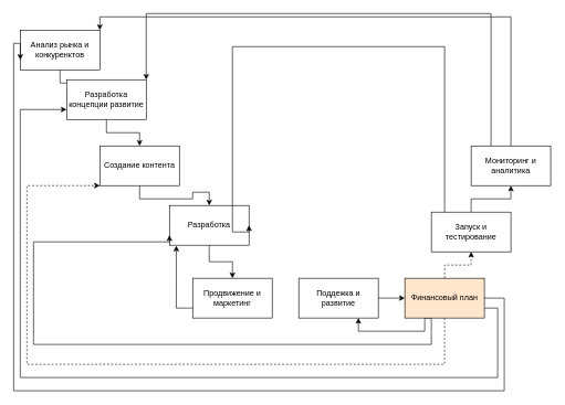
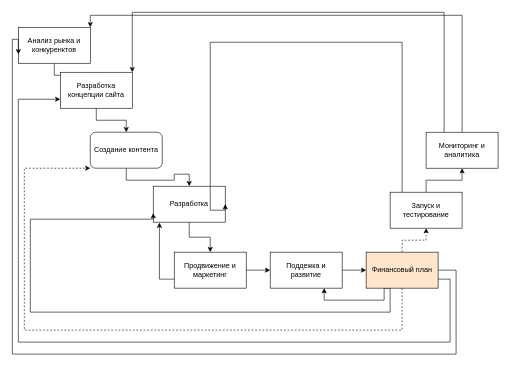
  <mxCell id="0" />
  <mxCell id="1" parent="0" />
  <mxCell id="2" style="edgeStyle=orthogonalEdgeStyle;rounded=0;orthogonalLoop=1;jettySize=auto;html=1;exitX=0.5;exitY=1;exitDx=0;exitDy=0;entryX=0.5;entryY=0;entryDx=0;entryDy=0;" edge="1" parent="1" source="3" target="5"><mxGeometry relative="1" as="geometry" /></mxCell>
  <mxCell id="3" value="Анализ рынка и конкуренктов" style="rounded=0;whiteSpace=wrap;html=1;" parent="1" vertex="1"><mxGeometry x="30" y="45" width="120" height="60" as="geometry" /></mxCell>
  <mxCell id="4" style="edgeStyle=orthogonalEdgeStyle;rounded=0;orthogonalLoop=1;jettySize=auto;html=1;exitX=0.5;exitY=1;exitDx=0;exitDy=0;entryX=0.5;entryY=0;entryDx=0;entryDy=0;" edge="1" parent="1" source="5" target="7"><mxGeometry relative="1" as="geometry" /></mxCell>
- <mxCell id="5" value="Разработка концепции развитие" style="rounded=0;whiteSpace=wrap;html=1;" parent="1" vertex="1"><mxGeometry x="100" y="120" width="120" height="60" as="geometry" /></mxCell>
+ <mxCell id="5" value="Разработка концепции сайта" style="rounded=0;whiteSpace=wrap;html=1;" parent="1" vertex="1"><mxGeometry x="100" y="120" width="120" height="60" as="geometry" /></mxCell>
  <mxCell id="6" style="edgeStyle=orthogonalEdgeStyle;rounded=0;orthogonalLoop=1;jettySize=auto;html=1;exitX=0.5;exitY=1;exitDx=0;exitDy=0;entryX=0.5;entryY=0;entryDx=0;entryDy=0;" edge="1" parent="1" source="7" target="9"><mxGeometry relative="1" as="geometry" /></mxCell>
- <mxCell id="7" value="Создание контента" style="rounded=0;whiteSpace=wrap;html=1;" parent="1" vertex="1"><mxGeometry x="150" y="220" width="120" height="60" as="geometry" /></mxCell>
+ <mxCell id="7" value="Создание контента" style="whiteSpace=wrap;html=1;rounded=1;" parent="1" vertex="1"><mxGeometry x="150" y="220" width="120" height="60" as="geometry" /></mxCell>
  <mxCell id="8" style="edgeStyle=orthogonalEdgeStyle;rounded=0;orthogonalLoop=1;jettySize=auto;html=1;exitX=0.5;exitY=1;exitDx=0;exitDy=0;entryX=0.5;entryY=0;entryDx=0;entryDy=0;" edge="1" parent="1" source="9" target="11"><mxGeometry relative="1" as="geometry" /></mxCell>
  <mxCell id="9" value="Разработка" style="rounded=0;whiteSpace=wrap;html=1;" parent="1" vertex="1"><mxGeometry x="255" y="310" width="120" height="60" as="geometry" /></mxCell>
+ <mxCell id="10" style="edgeStyle=orthogonalEdgeStyle;rounded=0;orthogonalLoop=1;jettySize=auto;html=1;exitX=1;exitY=0.5;exitDx=0;exitDy=0;entryX=0;entryY=0.5;entryDx=0;entryDy=0;" edge="1" parent="1" source="11" target="13"><mxGeometry relative="1" as="geometry" /></mxCell>
  <mxCell id="11" value="Продвижение и маркетинг" style="rounded=0;whiteSpace=wrap;html=1;" parent="1" vertex="1"><mxGeometry y="420" width="120" height="60" as="geometry" x="290" /></mxCell>
  <mxCell id="12" style="edgeStyle=orthogonalEdgeStyle;rounded=0;orthogonalLoop=1;jettySize=auto;html=1;exitX=1;exitY=0.5;exitDx=0;exitDy=0;entryX=0;entryY=0.5;entryDx=0;entryDy=0;" edge="1" parent="1" source="13" target="20"><mxGeometry relative="1" as="geometry" /></mxCell>
  <mxCell id="13" value="Поддежка и развитие" style="rounded=0;whiteSpace=wrap;html=1;" vertex="1" parent="1"><mxGeometry x="450" y="420" width="120" height="60" as="geometry" /></mxCell>
  <mxCell id="14" style="edgeStyle=orthogonalEdgeStyle;rounded=0;orthogonalLoop=1;jettySize=auto;html=1;exitX=0.5;exitY=0;exitDx=0;exitDy=0;entryX=0.5;entryY=1;entryDx=0;entryDy=0;dashed=1;" edge="1" parent="1" source="20" target="23"><mxGeometry relative="1" as="geometry" /></mxCell>
  <mxCell id="15" style="edgeStyle=orthogonalEdgeStyle;rounded=0;orthogonalLoop=1;jettySize=auto;html=1;exitX=1;exitY=0.75;exitDx=0;exitDy=0;entryX=0;entryY=0.75;entryDx=0;entryDy=0;" edge="1" parent="1" source="20" target="5"><mxGeometry relative="1" as="geometry"><Array as="points"><mxPoint x="750" y="465" /><mxPoint x="750" y="570" /><mxPoint x="30" y="570" /><mxPoint x="30" y="165" /></Array></mxGeometry></mxCell>
  <mxCell id="16" style="edgeStyle=orthogonalEdgeStyle;rounded=0;orthogonalLoop=1;jettySize=auto;html=1;exitX=1;exitY=0.5;exitDx=0;exitDy=0;entryX=0;entryY=0.75;entryDx=0;entryDy=0;" edge="1" parent="1" source="20" target="3"><mxGeometry relative="1" as="geometry"><Array as="points"><mxPoint x="760" y="450" /><mxPoint x="760" y="590" /><mxPoint x="20" y="590" /><mxPoint x="20" y="65" /></Array></mxGeometry></mxCell>
  <mxCell id="17" style="edgeStyle=orthogonalEdgeStyle;rounded=0;orthogonalLoop=1;jettySize=auto;html=1;exitX=0.25;exitY=1;exitDx=0;exitDy=0;entryX=0.75;entryY=1;entryDx=0;entryDy=0;" edge="1" parent="1" source="20" target="13"><mxGeometry relative="1" as="geometry" /></mxCell>
  <mxCell id="18" style="edgeStyle=orthogonalEdgeStyle;rounded=0;orthogonalLoop=1;jettySize=auto;html=1;exitX=0.5;exitY=1;exitDx=0;exitDy=0;entryX=0;entryY=1;entryDx=0;entryDy=0;dashed=1;" edge="1" parent="1" source="20" target="7"><mxGeometry relative="1" as="geometry"><Array as="points"><mxPoint x="670" y="550" /><mxPoint x="40" y="550" /><mxPoint x="40" y="280" /></Array></mxGeometry></mxCell>
  <mxCell id="19" style="edgeStyle=orthogonalEdgeStyle;rounded=0;orthogonalLoop=1;jettySize=auto;html=1;exitX=0.25;exitY=1;exitDx=0;exitDy=0;entryX=0;entryY=0.75;entryDx=0;entryDy=0;" edge="1" parent="1" source="20" target="9"><mxGeometry relative="1" as="geometry"><Array as="points"><mxPoint x="650" y="480" /><mxPoint x="650" y="520" /><mxPoint x="50" y="520" /><mxPoint x="50" y="365" /></Array></mxGeometry></mxCell>
  <mxCell id="20" value="Финансовый план" style="rounded=0;whiteSpace=wrap;html=1;fillColor=#ffe6cc;" vertex="1" parent="1"><mxGeometry x="610" y="420" width="120" height="60" as="geometry" /></mxCell>
  <mxCell id="21" style="edgeStyle=orthogonalEdgeStyle;rounded=0;orthogonalLoop=1;jettySize=auto;html=1;exitX=0.5;exitY=0;exitDx=0;exitDy=0;entryX=0.5;entryY=1;entryDx=0;entryDy=0;" edge="1" parent="1" source="23" target="26"><mxGeometry relative="1" as="geometry" /></mxCell>
  <mxCell id="22" style="edgeStyle=orthogonalEdgeStyle;rounded=0;orthogonalLoop=1;jettySize=auto;html=1;exitX=0;exitY=0.5;exitDx=0;exitDy=0;entryX=1;entryY=0.5;entryDx=0;entryDy=0;" edge="1" parent="1" target="9"><mxGeometry relative="1" as="geometry"><mxPoint x="670" y="350" as="sourcePoint" /><mxPoint x="340" y="350" as="targetPoint" /><Array as="points"><mxPoint x="670" y="70" /><mxPoint x="350" y="70" /><mxPoint x="350" y="350" /></Array></mxGeometry></mxCell>
  <mxCell id="23" value="Запуск и тестирование" style="rounded=0;whiteSpace=wrap;html=1;" vertex="1" parent="1"><mxGeometry x="650" y="320" width="120" height="60" as="geometry" /></mxCell>
  <mxCell id="24" style="edgeStyle=orthogonalEdgeStyle;rounded=0;orthogonalLoop=1;jettySize=auto;html=1;exitX=0.5;exitY=0;exitDx=0;exitDy=0;entryX=1;entryY=0;entryDx=0;entryDy=0;" edge="1" parent="1" source="26" target="3"><mxGeometry relative="1" as="geometry" /></mxCell>
  <mxCell id="25" style="edgeStyle=orthogonalEdgeStyle;rounded=0;orthogonalLoop=1;jettySize=auto;html=1;exitX=0.25;exitY=0;exitDx=0;exitDy=0;entryX=1;entryY=0;entryDx=0;entryDy=0;" edge="1" parent="1" source="26" target="5"><mxGeometry relative="1" as="geometry"><Array as="points"><mxPoint x="740" y="20" /><mxPoint x="220" y="20" /></Array></mxGeometry></mxCell>
  <mxCell id="26" value="Мониторинг и аналитика" style="rounded=0;whiteSpace=wrap;html=1;" vertex="1" parent="1"><mxGeometry x="710" y="220" width="120" height="60" as="geometry" /></mxCell>
  <mxCell id="27" style="edgeStyle=orthogonalEdgeStyle;rounded=0;orthogonalLoop=1;jettySize=auto;html=1;exitX=0;exitY=0.75;exitDx=0;exitDy=0;entryX=0.086;entryY=1.014;entryDx=0;entryDy=0;entryPerimeter=0;" edge="1" parent="1" source="11" target="9"><mxGeometry relative="1" as="geometry" /></mxCell>
